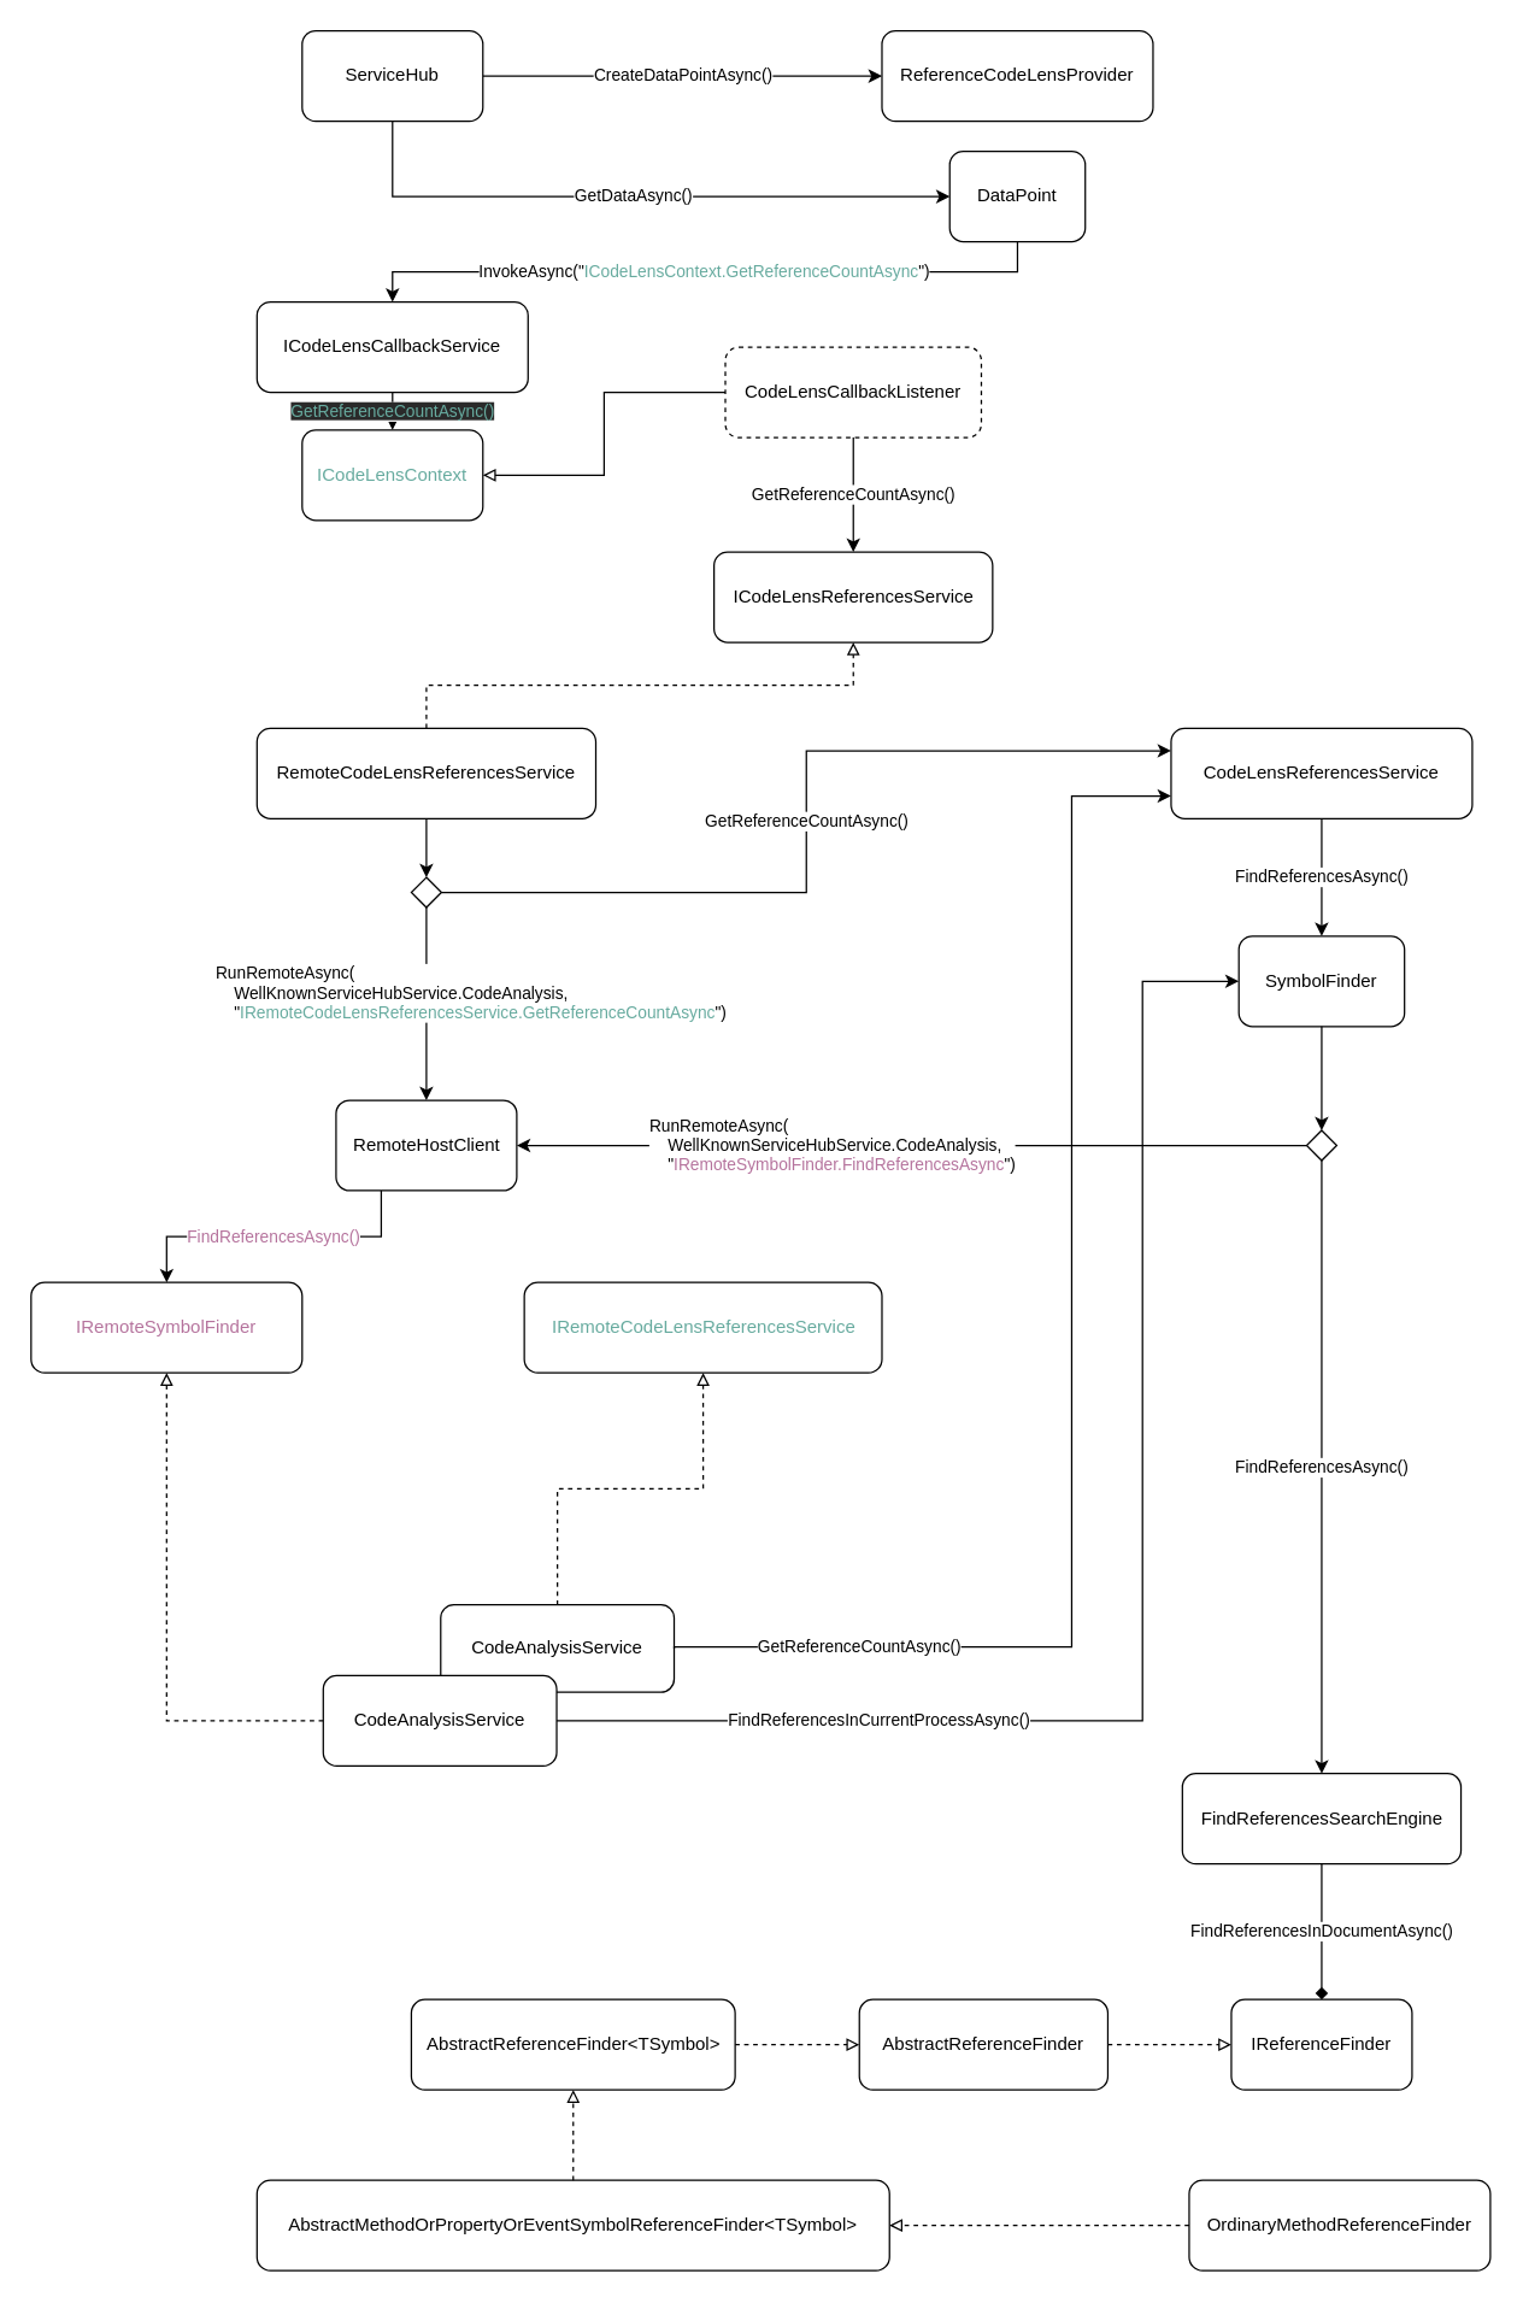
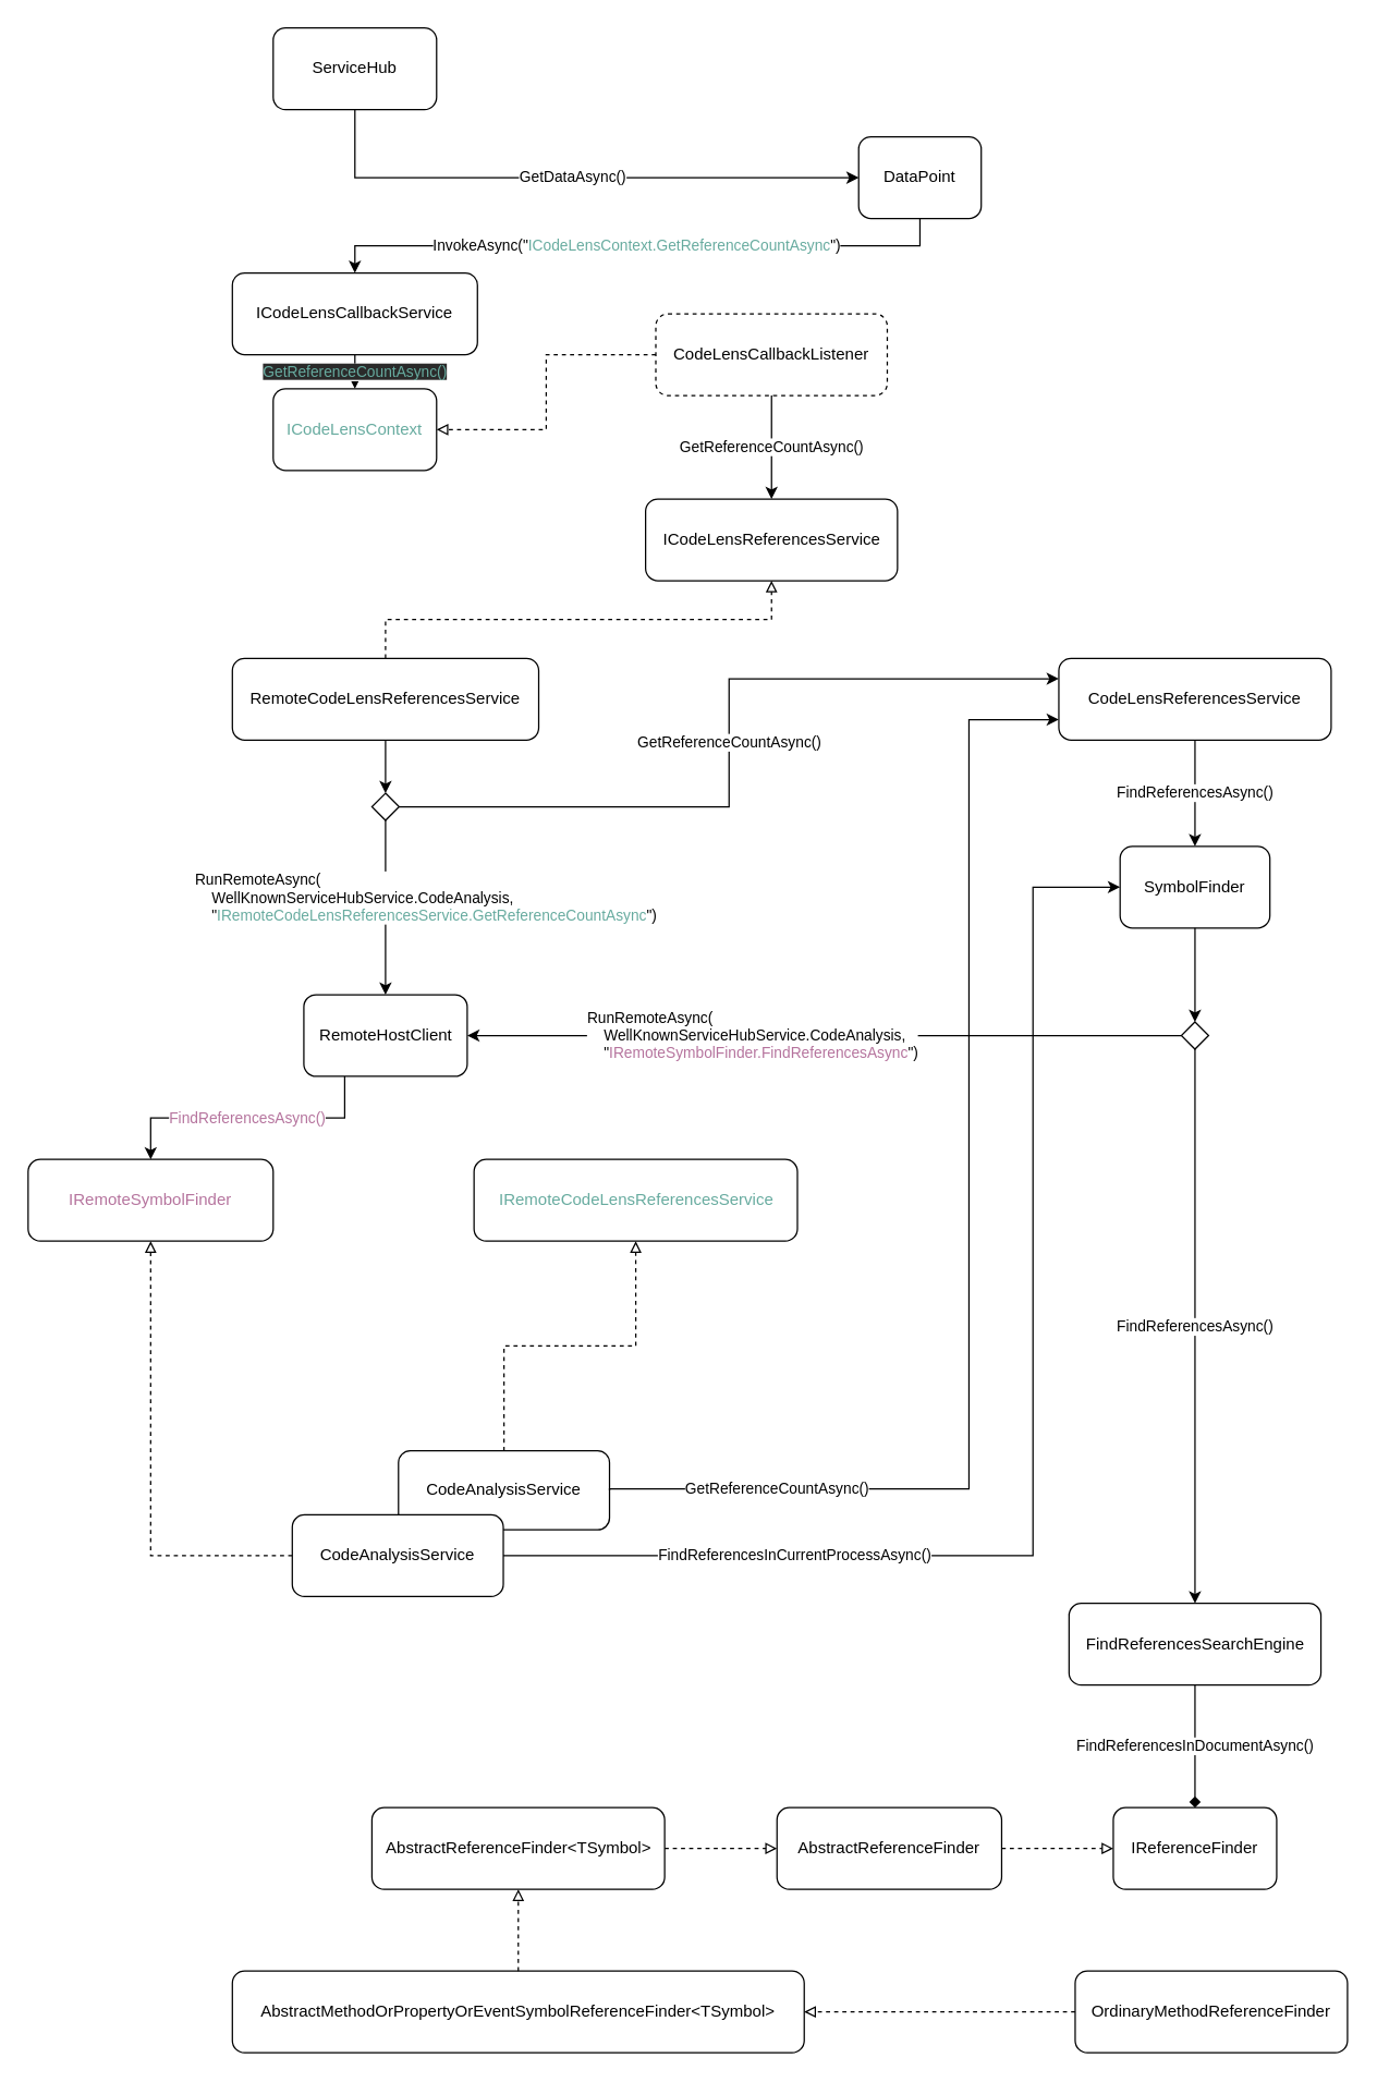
  <mxCell id="0" />
  <mxCell id="1" parent="0" />
- <mxCell id="2" value="ReferenceCodeLensProvider" style="rounded=1;whiteSpace=wrap;html=1;" parent="1" vertex="1"><mxGeometry x="585" y="20" width="180" height="60" as="geometry" /></mxCell>
  <mxCell id="3" value="InvokeAsync(&quot;&lt;font color=&quot;#67ab9f&quot;&gt;ICodeLensContext.GetReferenceCountAsync&lt;/font&gt;&quot;)" style="edgeStyle=orthogonalEdgeStyle;rounded=0;orthogonalLoop=1;jettySize=auto;html=1;exitX=0.5;exitY=1;exitDx=0;exitDy=0;" parent="1" source="4" target="6" edge="1"><mxGeometry relative="1" as="geometry" /></mxCell>
  <mxCell id="4" value="DataPoint" style="rounded=1;whiteSpace=wrap;html=1;" parent="1" vertex="1"><mxGeometry x="630" y="100" width="90" height="60" as="geometry" /></mxCell>
  <mxCell id="5" value="&lt;span style=&quot;font-family: &amp;#34;helvetica&amp;#34; ; font-size: 11px ; font-style: normal ; font-weight: 400 ; letter-spacing: normal ; text-align: center ; text-indent: 0px ; text-transform: none ; word-spacing: 0px ; background-color: rgb(42 , 42 , 42) ; display: inline ; float: none&quot;&gt;&lt;font color=&quot;#67ab9f&quot;&gt;GetReferenceCountAsync()&lt;/font&gt;&lt;/span&gt;" style="edgeStyle=orthogonalEdgeStyle;rounded=0;orthogonalLoop=1;jettySize=auto;html=1;exitX=0.5;exitY=1;exitDx=0;exitDy=0;entryX=0.5;entryY=0;entryDx=0;entryDy=0;" parent="1" source="6" target="7" edge="1"><mxGeometry relative="1" as="geometry" /></mxCell>
  <mxCell id="6" value="ICodeLensCallbackService" style="rounded=1;whiteSpace=wrap;html=1;" parent="1" vertex="1"><mxGeometry y="200" width="180" height="60" as="geometry" x="170" /></mxCell>
  <mxCell id="7" value="&lt;font color=&quot;#67ab9f&quot;&gt;ICodeLensContext&lt;/font&gt;" style="rounded=1;whiteSpace=wrap;html=1;" parent="1" vertex="1"><mxGeometry x="200" y="285" width="120" height="60" as="geometry" /></mxCell>
  <mxCell id="8" value="GetDataAsync()" style="edgeStyle=orthogonalEdgeStyle;rounded=0;orthogonalLoop=1;jettySize=auto;html=1;exitX=0.5;exitY=1;exitDx=0;exitDy=0;entryX=0;entryY=0.5;entryDx=0;entryDy=0;" parent="1" source="10" target="4" edge="1"><mxGeometry relative="1" as="geometry" /></mxCell>
- <mxCell id="9" value="CreateDataPointAsync()" style="edgeStyle=orthogonalEdgeStyle;rounded=0;orthogonalLoop=1;jettySize=auto;html=1;exitX=1;exitY=0.5;exitDx=0;exitDy=0;" parent="1" source="10" target="2" edge="1"><mxGeometry relative="1" as="geometry" /></mxCell>
  <mxCell id="10" value="ServiceHub" style="rounded=1;whiteSpace=wrap;html=1;" parent="1" vertex="1"><mxGeometry x="200" y="20" width="120" height="60" as="geometry" /></mxCell>
  <mxCell id="11" value="GetReferenceCountAsync()" style="edgeStyle=orthogonalEdgeStyle;rounded=0;orthogonalLoop=1;jettySize=auto;html=1;exitX=0.5;exitY=1;exitDx=0;exitDy=0;entryX=0.5;entryY=0;entryDx=0;entryDy=0;" parent="1" source="13" target="14" edge="1"><mxGeometry relative="1" as="geometry" /></mxCell>
- <mxCell id="12" style="edgeStyle=orthogonalEdgeStyle;rounded=0;orthogonalLoop=1;jettySize=auto;html=1;entryX=1;entryY=0.5;entryDx=0;entryDy=0;dashed=0;endArrow=block;endFill=0;exitX=0;exitY=0.5;exitDx=0;exitDy=0;" parent="1" source="13" target="7" edge="1"><mxGeometry relative="1" as="geometry"><mxPoint x="460" y="370" as="sourcePoint" /></mxGeometry></mxCell>
+ <mxCell id="12" style="edgeStyle=orthogonalEdgeStyle;rounded=0;orthogonalLoop=1;jettySize=auto;html=1;entryX=1;entryY=0.5;entryDx=0;entryDy=0;dashed=1;endArrow=block;endFill=0;exitX=0;exitY=0.5;exitDx=0;exitDy=0;" parent="1" source="13" target="7" edge="1"><mxGeometry relative="1" as="geometry"><mxPoint x="460" y="370" as="sourcePoint" /></mxGeometry></mxCell>
  <mxCell id="13" value="CodeLensCallbackListener" style="rounded=1;whiteSpace=wrap;html=1;dashed=1;" parent="1" vertex="1"><mxGeometry x="481" y="230" width="170" height="60" as="geometry" /></mxCell>
  <mxCell id="14" value="ICodeLensReferencesService" style="rounded=1;whiteSpace=wrap;html=1;" parent="1" vertex="1"><mxGeometry x="473.5" y="366" width="185" height="60" as="geometry" /></mxCell>
  <mxCell id="15" value="RunRemoteAsync(&lt;br&gt;&amp;nbsp; &amp;nbsp; WellKnownServiceHubService.CodeAnalysis,&lt;br&gt;&lt;div&gt;&amp;nbsp; &amp;nbsp; &quot;&lt;font color=&quot;#67ab9f&quot;&gt;IRemoteCodeLensReferencesService.GetReferenceCountAsync&lt;/font&gt;&quot;)&lt;/div&gt;" style="edgeStyle=orthogonalEdgeStyle;rounded=0;orthogonalLoop=1;jettySize=auto;html=1;exitX=0.5;exitY=1;exitDx=0;exitDy=0;entryX=0.5;entryY=0;entryDx=0;entryDy=0;align=left;" parent="1" source="30" target="21" edge="1"><mxGeometry x="-0.111" y="-142" relative="1" as="geometry"><mxPoint as="offset" /></mxGeometry></mxCell>
  <mxCell id="16" value="GetReferenceCountAsync()" style="edgeStyle=orthogonalEdgeStyle;rounded=0;orthogonalLoop=1;jettySize=auto;html=1;exitX=1;exitY=0.5;exitDx=0;exitDy=0;entryX=0;entryY=0.25;entryDx=0;entryDy=0;" parent="1" source="30" target="19" edge="1"><mxGeometry relative="1" as="geometry" /></mxCell>
  <mxCell id="17" value="RemoteCodeLensReferencesService" style="rounded=1;whiteSpace=wrap;html=1;" parent="1" vertex="1"><mxGeometry y="483" width="225" height="60" as="geometry" x="170" /></mxCell>
  <mxCell id="18" value="FindReferencesAsync()" style="edgeStyle=orthogonalEdgeStyle;rounded=0;orthogonalLoop=1;jettySize=auto;html=1;exitX=0.5;exitY=1;exitDx=0;exitDy=0;entryX=0.5;entryY=0;entryDx=0;entryDy=0;" parent="1" source="19" target="23" edge="1"><mxGeometry relative="1" as="geometry" /></mxCell>
  <mxCell id="19" value="CodeLensReferencesService" style="rounded=1;whiteSpace=wrap;html=1;" parent="1" vertex="1"><mxGeometry x="777" y="483" width="200" height="60" as="geometry" /></mxCell>
  <mxCell id="20" value="" style="edgeStyle=orthogonalEdgeStyle;rounded=0;orthogonalLoop=1;jettySize=auto;html=1;exitX=0.5;exitY=0;exitDx=0;exitDy=0;endArrow=block;endFill=0;dashed=1;anchorPointDirection=1;entryX=0.5;entryY=1;entryDx=0;entryDy=0;" parent="1" source="17" target="14" edge="1"><mxGeometry x="-0.456" relative="1" as="geometry"><mxPoint x="560" y="720" as="targetPoint" /><mxPoint as="offset" /></mxGeometry></mxCell>
  <mxCell id="21" value="RemoteHostClient" style="rounded=1;whiteSpace=wrap;html=1;" parent="1" vertex="1"><mxGeometry x="222.5" y="730" width="120" height="60" as="geometry" /></mxCell>
  <mxCell id="22" value="FindReferencesAsync()" style="edgeStyle=orthogonalEdgeStyle;rounded=0;orthogonalLoop=1;jettySize=auto;html=1;entryX=0.5;entryY=0;entryDx=0;entryDy=0;exitX=0.5;exitY=1;exitDx=0;exitDy=0;" parent="1" source="39" target="25" edge="1"><mxGeometry relative="1" as="geometry"><mxPoint x="780" y="1030" as="sourcePoint" /></mxGeometry></mxCell>
  <mxCell id="23" value="SymbolFinder" style="rounded=1;whiteSpace=wrap;html=1;" parent="1" vertex="1"><mxGeometry x="822" y="621" width="110" height="60" as="geometry" /></mxCell>
  <mxCell id="24" value="FindReferencesInDocumentAsync()" style="edgeStyle=orthogonalEdgeStyle;rounded=0;orthogonalLoop=1;jettySize=auto;html=1;entryX=0.5;entryY=0;entryDx=0;entryDy=0;endArrow=diamond;" parent="1" source="25" target="26" edge="1"><mxGeometry relative="1" as="geometry" /></mxCell>
  <mxCell id="25" value="FindReferencesSearchEngine" style="rounded=1;whiteSpace=wrap;html=1;" parent="1" vertex="1"><mxGeometry x="784.5" y="1177" width="185" height="60" as="geometry" /></mxCell>
  <mxCell id="26" value="IReferenceFinder" style="rounded=1;whiteSpace=wrap;html=1;" parent="1" vertex="1"><mxGeometry x="817" y="1327" width="120" height="60" as="geometry" /></mxCell>
  <mxCell id="27" value="&lt;font color=&quot;#67ab9f&quot;&gt;IRemoteCodeLensReferencesService&lt;/font&gt;" style="rounded=1;whiteSpace=wrap;html=1;" parent="1" vertex="1"><mxGeometry x="347.5" y="851" width="237.5" height="60" as="geometry" /></mxCell>
  <mxCell id="28" style="edgeStyle=orthogonalEdgeStyle;rounded=0;orthogonalLoop=1;jettySize=auto;html=1;exitX=0.5;exitY=0;exitDx=0;exitDy=0;entryX=0.5;entryY=1;entryDx=0;entryDy=0;dashed=1;endArrow=block;endFill=0;" parent="1" source="29" target="27" edge="1"><mxGeometry relative="1" as="geometry" /></mxCell>
  <mxCell id="29" value="CodeAnalysisService" style="rounded=1;whiteSpace=wrap;html=1;" parent="1" vertex="1"><mxGeometry x="292" y="1065" width="155" height="58" as="geometry" /></mxCell>
  <mxCell id="30" value="" style="rhombus;whiteSpace=wrap;html=1;" parent="1" vertex="1"><mxGeometry x="272.5" y="582" width="20" height="20" as="geometry" /></mxCell>
  <mxCell id="31" value="" style="edgeStyle=orthogonalEdgeStyle;rounded=0;orthogonalLoop=1;jettySize=auto;html=1;exitX=0.5;exitY=1;exitDx=0;exitDy=0;entryX=0.5;entryY=0;entryDx=0;entryDy=0;" parent="1" source="17" target="30" edge="1"><mxGeometry relative="1" as="geometry"><mxPoint x="825" y="1070" as="sourcePoint" /><mxPoint x="825" y="1170" as="targetPoint" /></mxGeometry></mxCell>
  <mxCell id="32" value="RunRemoteAsync(&lt;br&gt;&amp;nbsp; &amp;nbsp; WellKnownServiceHubService.CodeAnalysis,&lt;br&gt;&amp;nbsp; &amp;nbsp; &quot;&lt;font color=&quot;#b5739d&quot;&gt;IRemoteSymbolFinder.FindReferencesAsync&lt;/font&gt;&quot;)" style="edgeStyle=orthogonalEdgeStyle;rounded=0;orthogonalLoop=1;jettySize=auto;html=1;entryX=1;entryY=0.5;entryDx=0;entryDy=0;align=left;exitX=0;exitY=0.5;exitDx=0;exitDy=0;" parent="1" source="39" target="21" edge="1"><mxGeometry x="0.669" relative="1" as="geometry"><mxPoint x="800" y="1020" as="sourcePoint" /><mxPoint as="offset" /></mxGeometry></mxCell>
  <mxCell id="33" value="GetReferenceCountAsync()" style="edgeStyle=orthogonalEdgeStyle;rounded=0;orthogonalLoop=1;jettySize=auto;html=1;exitX=1;exitY=0.5;exitDx=0;exitDy=0;entryX=0;entryY=0.75;entryDx=0;entryDy=0;" parent="1" source="29" target="19" edge="1"><mxGeometry x="-0.723" relative="1" as="geometry"><mxPoint x="362.5" y="1070" as="sourcePoint" /><mxPoint x="640" y="1130" as="targetPoint" /><Array as="points"><mxPoint x="711" y="1093" /><mxPoint x="711" y="528" /></Array><mxPoint as="offset" /></mxGeometry></mxCell>
  <mxCell id="34" value="&lt;font color=&quot;#b5739d&quot;&gt;IRemoteSymbolFinder&lt;/font&gt;" style="rounded=1;whiteSpace=wrap;html=1;" parent="1" vertex="1"><mxGeometry x="20" y="851" width="180" height="60" as="geometry" /></mxCell>
  <mxCell id="35" value="&lt;font color=&quot;#b5739d&quot;&gt;FindReferencesAsync()&lt;/font&gt;" style="edgeStyle=orthogonalEdgeStyle;rounded=0;orthogonalLoop=1;jettySize=auto;html=1;exitX=0.25;exitY=1;exitDx=0;exitDy=0;entryX=0.5;entryY=0;entryDx=0;entryDy=0;" parent="1" source="21" target="34" edge="1"><mxGeometry relative="1" as="geometry"><mxPoint x="386.25" y="1070" as="sourcePoint" /><mxPoint x="438.75" y="1170" as="targetPoint" /></mxGeometry></mxCell>
  <mxCell id="36" style="edgeStyle=orthogonalEdgeStyle;rounded=0;orthogonalLoop=1;jettySize=auto;html=1;exitX=0;exitY=0.5;exitDx=0;exitDy=0;entryX=0.5;entryY=1;entryDx=0;entryDy=0;dashed=1;endArrow=block;endFill=0;" parent="1" source="37" target="34" edge="1"><mxGeometry relative="1" as="geometry" /></mxCell>
  <mxCell id="37" value="CodeAnalysisService" style="rounded=1;whiteSpace=wrap;html=1;" parent="1" vertex="1"><mxGeometry x="214" y="1112" width="155" height="60" as="geometry" /></mxCell>
  <mxCell id="38" value="FindReferencesInCurrentProcessAsync()" style="edgeStyle=orthogonalEdgeStyle;rounded=0;orthogonalLoop=1;jettySize=auto;html=1;exitX=1;exitY=0.5;exitDx=0;exitDy=0;entryX=0;entryY=0.5;entryDx=0;entryDy=0;" parent="1" source="37" target="23" edge="1"><mxGeometry x="-0.547" relative="1" as="geometry"><mxPoint x="825" y="1230" as="sourcePoint" /><mxPoint x="650" y="1210" as="targetPoint" /><Array as="points"><mxPoint x="758" y="651" /></Array><mxPoint as="offset" /></mxGeometry></mxCell>
  <mxCell id="39" value="" style="rhombus;whiteSpace=wrap;html=1;" parent="1" vertex="1"><mxGeometry x="867" y="750" width="20" height="20" as="geometry" /></mxCell>
  <mxCell id="40" value="" style="edgeStyle=orthogonalEdgeStyle;rounded=0;orthogonalLoop=1;jettySize=auto;html=1;entryX=0.5;entryY=0;entryDx=0;entryDy=0;exitX=0.5;exitY=1;exitDx=0;exitDy=0;" parent="1" source="23" target="39" edge="1"><mxGeometry relative="1" as="geometry"><mxPoint x="920" y="1000" as="sourcePoint" /><mxPoint x="825" y="930" as="targetPoint" /></mxGeometry></mxCell>
  <mxCell id="41" style="edgeStyle=orthogonalEdgeStyle;rounded=0;orthogonalLoop=1;jettySize=auto;html=1;exitX=1;exitY=0.5;exitDx=0;exitDy=0;dashed=1;endArrow=block;endFill=0;entryX=0;entryY=0.5;entryDx=0;entryDy=0;" parent="1" source="42" target="26" edge="1"><mxGeometry relative="1" as="geometry"><mxPoint x="910" y="1370" as="targetPoint" /></mxGeometry></mxCell>
  <mxCell id="42" value="AbstractReferenceFinder" style="rounded=1;whiteSpace=wrap;html=1;" parent="1" vertex="1"><mxGeometry x="570" y="1327" width="165" height="60" as="geometry" /></mxCell>
  <mxCell id="43" style="edgeStyle=orthogonalEdgeStyle;rounded=0;orthogonalLoop=1;jettySize=auto;html=1;exitX=1;exitY=0.5;exitDx=0;exitDy=0;dashed=1;endArrow=block;endFill=0;entryX=0;entryY=0.5;entryDx=0;entryDy=0;" parent="1" source="44" target="42" edge="1"><mxGeometry relative="1" as="geometry"><mxPoint x="820" y="1350" as="targetPoint" /></mxGeometry></mxCell>
  <mxCell id="44" value="AbstractReferenceFinder&amp;lt;TSymbol&amp;gt;" style="rounded=1;whiteSpace=wrap;html=1;" parent="1" vertex="1"><mxGeometry x="272.5" y="1327" width="215" height="60" as="geometry" /></mxCell>
  <mxCell id="45" value="AbstractMethodOrPropertyOrEventSymbolReferenceFinder&amp;lt;TSymbol&amp;gt;" style="rounded=1;whiteSpace=wrap;html=1;" parent="1" vertex="1"><mxGeometry y="1447" width="420" height="60" as="geometry" x="170" /></mxCell>
  <mxCell id="46" value="OrdinaryMethodReferenceFinder" style="rounded=1;whiteSpace=wrap;html=1;" vertex="1" parent="1"><mxGeometry x="789" y="1447" width="200" height="60" as="geometry" /></mxCell>
  <mxCell id="47" style="edgeStyle=orthogonalEdgeStyle;rounded=0;orthogonalLoop=1;jettySize=auto;html=1;exitX=0.5;exitY=0;exitDx=0;exitDy=0;dashed=1;endArrow=block;endFill=0;entryX=0.5;entryY=1;entryDx=0;entryDy=0;" edge="1" parent="1" source="45" target="44"><mxGeometry relative="1" as="geometry"><mxPoint x="815" y="1710" as="targetPoint" /><mxPoint x="825" y="1660" as="sourcePoint" /></mxGeometry></mxCell>
  <mxCell id="48" style="edgeStyle=orthogonalEdgeStyle;rounded=0;orthogonalLoop=1;jettySize=auto;html=1;exitX=0;exitY=0.5;exitDx=0;exitDy=0;dashed=1;endArrow=block;endFill=0;entryX=1;entryY=0.5;entryDx=0;entryDy=0;" edge="1" parent="1" source="46" target="45"><mxGeometry relative="1" as="geometry"><mxPoint x="825" y="1720" as="targetPoint" /><mxPoint x="690" y="1770" as="sourcePoint" /></mxGeometry></mxCell>
